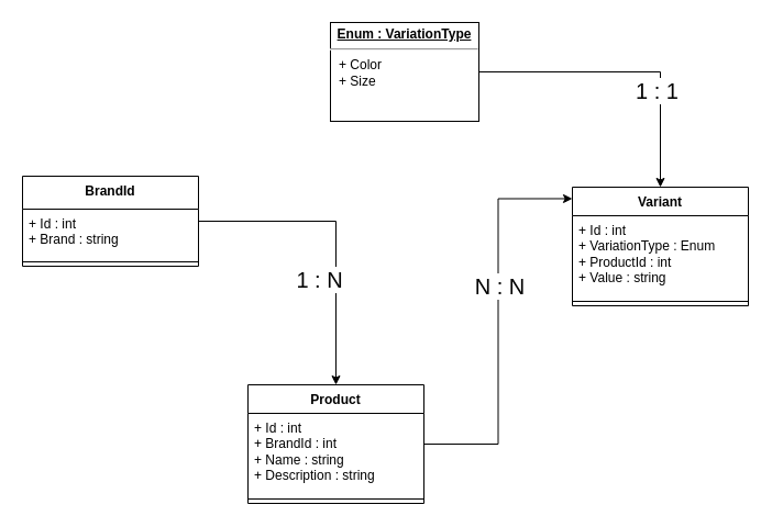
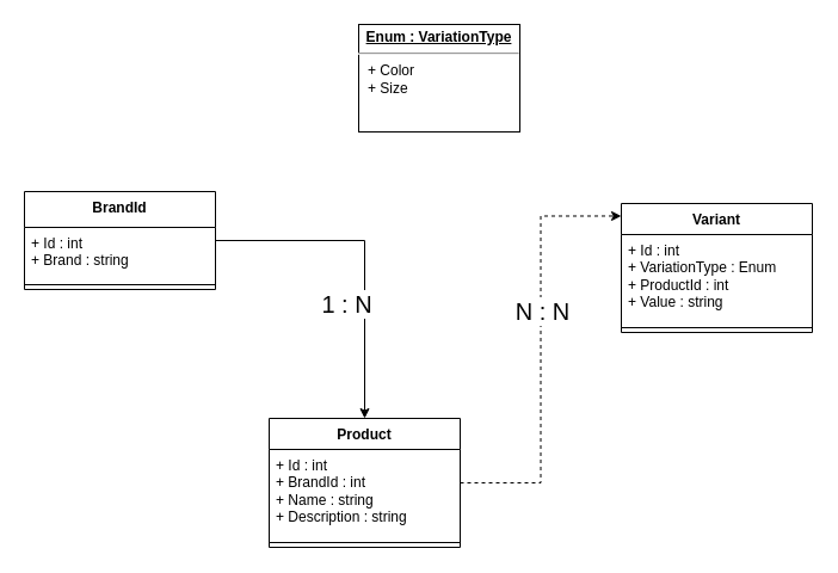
  <mxCell id="0" />
  <mxCell id="1" parent="0" />
- <mxCell id="2" style="edgeStyle=orthogonalEdgeStyle;rounded=0;orthogonalLoop=1;jettySize=auto;html=1;entryX=0;entryY=0.097;entryDx=0;entryDy=0;entryPerimeter=0;" parent="1" source="4" target="12" edge="1"><mxGeometry relative="1" as="geometry" /></mxCell>
+ <mxCell id="2" style="edgeStyle=orthogonalEdgeStyle;rounded=0;orthogonalLoop=1;jettySize=auto;html=1;entryX=0;entryY=0.097;entryDx=0;entryDy=0;entryPerimeter=0;dashed=1;" parent="1" source="4" target="12" edge="1"><mxGeometry relative="1" as="geometry" /></mxCell>
  <mxCell id="3" value="N : N" style="edgeLabel;html=1;align=center;verticalAlign=middle;resizable=0;points=[];fontSize=20;" parent="2" vertex="1" connectable="0"><mxGeometry x="0.19" relative="1" as="geometry"><mxPoint x="1" y="1" as="offset" /></mxGeometry></mxCell>
  <mxCell id="4" value="Product" style="swimlane;fontStyle=1;align=center;verticalAlign=top;childLayout=stackLayout;horizontal=1;startSize=26;horizontalStack=0;resizeParent=1;resizeParentMax=0;resizeLast=0;collapsible=1;marginBottom=0;whiteSpace=wrap;html=1;" parent="1" vertex="1"><mxGeometry x="225" y="350" width="160" height="108" as="geometry" /></mxCell>
  <mxCell id="5" value="+ Id : int&lt;br&gt;+ BrandId : int&lt;br&gt;+ Name : string&lt;br&gt;+ Description : string" style="text;strokeColor=none;fillColor=none;align=left;verticalAlign=top;spacingLeft=4;spacingRight=4;overflow=hidden;rotatable=0;points=[[0,0.5],[1,0.5]];portConstraint=eastwest;whiteSpace=wrap;html=1;" parent="4" vertex="1"><mxGeometry y="26" width="160" height="74" as="geometry" /></mxCell>
  <mxCell id="6" value="" style="line;strokeWidth=1;fillColor=none;align=left;verticalAlign=middle;spacingTop=-1;spacingLeft=3;spacingRight=3;rotatable=0;labelPosition=right;points=[];portConstraint=eastwest;strokeColor=inherit;" parent="4" vertex="1"><mxGeometry y="100" width="160" height="8" as="geometry" /></mxCell>
  <mxCell id="7" style="edgeStyle=orthogonalEdgeStyle;rounded=0;orthogonalLoop=1;jettySize=auto;html=1;" parent="1" source="9" target="4" edge="1"><mxGeometry relative="1" as="geometry" /></mxCell>
  <mxCell id="8" value="1 : N" style="edgeLabel;html=1;align=center;verticalAlign=middle;resizable=0;points=[];spacing=2;spacingTop=4;fontSize=20;" parent="7" vertex="1" connectable="0"><mxGeometry x="0.321" y="-1" relative="1" as="geometry"><mxPoint x="-15" y="-6" as="offset" /></mxGeometry></mxCell>
  <mxCell id="9" value="BrandId" style="swimlane;fontStyle=1;align=center;verticalAlign=top;childLayout=stackLayout;horizontal=1;startSize=30;horizontalStack=0;resizeParent=1;resizeParentMax=0;resizeLast=0;collapsible=1;marginBottom=0;whiteSpace=wrap;html=1;" parent="1" vertex="1"><mxGeometry x="20" y="160" width="160" height="82" as="geometry" /></mxCell>
  <mxCell id="10" value="+ Id : int&lt;br style=&quot;border-color: var(--border-color);&quot;&gt;+ Brand : string" style="text;strokeColor=none;fillColor=none;align=left;verticalAlign=top;spacingLeft=4;spacingRight=4;overflow=hidden;rotatable=0;points=[[0,0.5],[1,0.5]];portConstraint=eastwest;whiteSpace=wrap;html=1;" parent="9" vertex="1"><mxGeometry y="30" width="160" height="44" as="geometry" /></mxCell>
  <mxCell id="11" value="" style="line;strokeWidth=1;fillColor=none;align=left;verticalAlign=middle;spacingTop=-1;spacingLeft=3;spacingRight=3;rotatable=0;labelPosition=right;points=[];portConstraint=eastwest;strokeColor=inherit;" parent="9" vertex="1"><mxGeometry y="74" width="160" height="8" as="geometry" /></mxCell>
  <mxCell id="12" value="Variant" style="swimlane;fontStyle=1;align=center;verticalAlign=top;childLayout=stackLayout;horizontal=1;startSize=26;horizontalStack=0;resizeParent=1;resizeParentMax=0;resizeLast=0;collapsible=1;marginBottom=0;whiteSpace=wrap;html=1;" parent="1" vertex="1"><mxGeometry x="520" y="170" width="160" height="108" as="geometry" /></mxCell>
  <mxCell id="13" value="+ Id : int&lt;br style=&quot;border-color: var(--border-color);&quot;&gt;+ VariationType : Enum&lt;br&gt;+ ProductId : int&lt;br style=&quot;border-color: var(--border-color);&quot;&gt;+ Value : string" style="text;strokeColor=none;fillColor=none;align=left;verticalAlign=top;spacingLeft=4;spacingRight=4;overflow=hidden;rotatable=0;points=[[0,0.5],[1,0.5]];portConstraint=eastwest;whiteSpace=wrap;html=1;" parent="12" vertex="1"><mxGeometry y="26" width="160" height="74" as="geometry" /></mxCell>
  <mxCell id="14" value="" style="line;strokeWidth=1;fillColor=none;align=left;verticalAlign=middle;spacingTop=-1;spacingLeft=3;spacingRight=3;rotatable=0;labelPosition=right;points=[];portConstraint=eastwest;strokeColor=inherit;" parent="12" vertex="1"><mxGeometry y="100" width="160" height="8" as="geometry" /></mxCell>
- <mxCell id="15" style="edgeStyle=orthogonalEdgeStyle;rounded=0;orthogonalLoop=1;jettySize=auto;html=1;" parent="1" source="17" target="12" edge="1"><mxGeometry relative="1" as="geometry" /></mxCell>
- <mxCell id="16" value="1 : 1" style="edgeLabel;html=1;align=center;verticalAlign=middle;resizable=0;points=[];fontSize=20;" parent="15" vertex="1" connectable="0"><mxGeometry x="0.342" y="-4" relative="1" as="geometry"><mxPoint as="offset" /></mxGeometry></mxCell>
  <mxCell id="17" value="&lt;p style=&quot;margin:0px;margin-top:4px;text-align:center;text-decoration:underline;&quot;&gt;&lt;b&gt;Enum : VariationType&lt;/b&gt;&lt;/p&gt;&lt;hr&gt;&lt;p style=&quot;margin:0px;margin-left:8px;&quot;&gt;&lt;span style=&quot;background-color: initial;&quot;&gt;+ Color&lt;/span&gt;&lt;/p&gt;&lt;p style=&quot;margin:0px;margin-left:8px;&quot;&gt;&lt;span style=&quot;background-color: initial;&quot;&gt;+ Size&lt;/span&gt;&lt;br&gt;&lt;/p&gt;" style="verticalAlign=top;align=left;overflow=fill;fontSize=12;fontFamily=Helvetica;html=1;whiteSpace=wrap;" parent="1" vertex="1"><mxGeometry x="300" y="20" width="135" height="90" as="geometry" /></mxCell>
